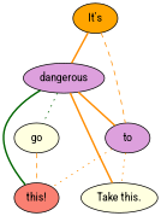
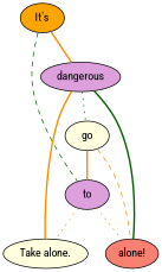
  graph {
    fontname="Roboto Condensed"
    node [fillcolor=plum fontname="Roboto Condensed" style=filled]
    edge [color=darkorange fontname="Roboto Condensed" style=bold]
    "It's" [fillcolor=orange]
    dangerous
    to
    go [fillcolor=lightyellow]
-   "alone!" [fillcolor=salmon label="this!"]
-   "Take this." [fillcolor=lightyellow]
+   "alone!" [fillcolor=salmon]
+   "Take this." [fillcolor=lightyellow label="Take alone."]
    "It's" -- dangerous
-   "It's" -- to [style=dashed]
-   dangerous -- to
+   "It's" -- to [color=darkgreen style=dashed]
+   go -- to
    dangerous -- go [color=darkgreen style=dotted]
    dangerous -- "alone!" [color=darkgreen]
    dangerous -- "Take this."
    to -- "alone!" [style=dotted]
    to -- "Take this." [style=dotted]
    go -- "alone!" [style=dashed]
  }
